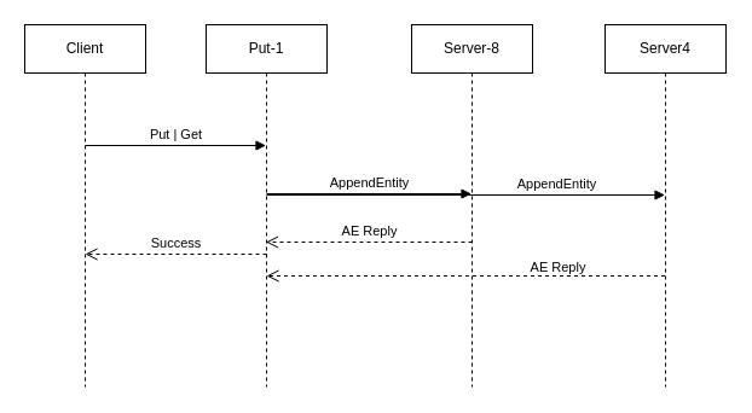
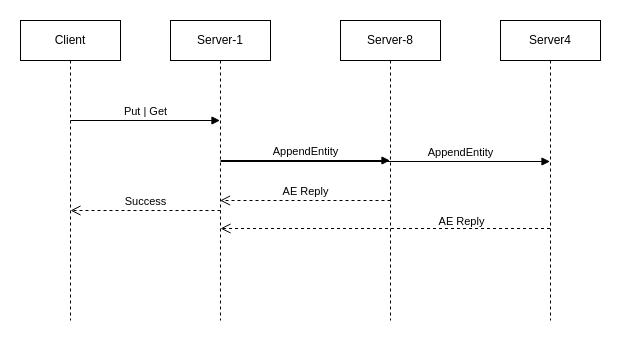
  <mxCell id="0" />
  <mxCell id="1" parent="0" />
  <mxCell id="2" value="Client" style="shape=umlLifeline;perimeter=lifelinePerimeter;whiteSpace=wrap;html=1;container=1;collapsible=0;recursiveResize=0;outlineConnect=0;" vertex="1" parent="1"><mxGeometry x="20" y="20" width="100" height="300" as="geometry" /></mxCell>
  <mxCell id="3" value="Put | Get" style="html=1;verticalAlign=bottom;endArrow=block;rounded=0;" edge="1" parent="2" target="4"><mxGeometry width="80" relative="1" as="geometry"><mxPoint x="50" y="100" as="sourcePoint" /><mxPoint x="130" y="100" as="targetPoint" /></mxGeometry></mxCell>
- <mxCell id="4" value="Put-1" style="shape=umlLifeline;perimeter=lifelinePerimeter;whiteSpace=wrap;html=1;container=1;collapsible=0;recursiveResize=0;outlineConnect=0;" vertex="1" parent="1"><mxGeometry x="170" y="20" width="100" height="300" as="geometry" /></mxCell>
+ <mxCell id="4" value="Server-1" style="shape=umlLifeline;perimeter=lifelinePerimeter;whiteSpace=wrap;html=1;container=1;collapsible=0;recursiveResize=0;outlineConnect=0;" vertex="1" parent="1"><mxGeometry x="170" y="20" width="100" height="300" as="geometry" /></mxCell>
  <mxCell id="5" value="AppendEntity" style="html=1;verticalAlign=bottom;endArrow=block;rounded=0;" edge="1" parent="4" target="6"><mxGeometry width="80" relative="1" as="geometry"><mxPoint x="50" y="140" as="sourcePoint" /><mxPoint x="130" y="140" as="targetPoint" /></mxGeometry></mxCell>
  <mxCell id="6" value="Server-8" style="shape=umlLifeline;perimeter=lifelinePerimeter;whiteSpace=wrap;html=1;container=1;collapsible=0;recursiveResize=0;outlineConnect=0;" vertex="1" parent="1"><mxGeometry x="340" y="20" width="100" height="300" as="geometry" /></mxCell>
  <mxCell id="7" value="Server4" style="shape=umlLifeline;perimeter=lifelinePerimeter;whiteSpace=wrap;html=1;container=1;collapsible=0;recursiveResize=0;outlineConnect=0;" vertex="1" parent="1"><mxGeometry x="500" y="20" width="100" height="300" as="geometry" /></mxCell>
  <mxCell id="8" value="AppendEntity" style="html=1;verticalAlign=bottom;endArrow=block;rounded=0;" edge="1" parent="1"><mxGeometry x="0.457" width="80" relative="1" as="geometry"><mxPoint x="220" y="161" as="sourcePoint" /><mxPoint x="549.5" y="161" as="targetPoint" /><mxPoint as="offset" /></mxGeometry></mxCell>
  <mxCell id="9" value="AE Reply" style="html=1;verticalAlign=bottom;endArrow=open;dashed=1;endSize=8;rounded=0;" edge="1" parent="1" target="4"><mxGeometry relative="1" as="geometry"><mxPoint x="390" y="200" as="sourcePoint" /><mxPoint x="310" y="200" as="targetPoint" /></mxGeometry></mxCell>
  <mxCell id="10" value="AE Reply" style="html=1;verticalAlign=bottom;endArrow=open;dashed=1;endSize=8;rounded=0;" edge="1" parent="1"><mxGeometry x="-0.457" y="2" relative="1" as="geometry"><mxPoint x="549.5" y="228" as="sourcePoint" /><mxPoint x="220" y="228" as="targetPoint" /><mxPoint as="offset" /></mxGeometry></mxCell>
  <mxCell id="11" value="Success" style="html=1;verticalAlign=bottom;endArrow=open;dashed=1;endSize=8;rounded=0;" edge="1" parent="1"><mxGeometry relative="1" as="geometry"><mxPoint x="220" y="210" as="sourcePoint" /><mxPoint x="70" y="210" as="targetPoint" /></mxGeometry></mxCell>
